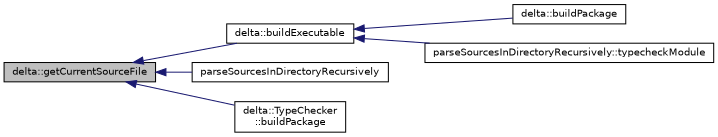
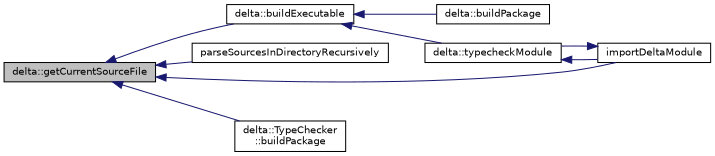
  digraph {
    fontname="DejaVu Sans"
    rankdir=LR
    node [color=black fillcolor=white fontname="DejaVu Sans" fontsize=10 shape=record style=filled]
    edge [color=midnightblue dir=back fontname="DejaVu Sans" fontsize=10 labelfontname=Helvetica labelfontsize=10 style=solid]
    n1 [fillcolor=grey75 fontcolor=black height=0.2 label="delta::getCurrentSourceFile" width=0.4]
    n2 [height=0.2 label="delta::buildExecutable" width=0.4]
    n3 [height=0.2 label=parseSourcesInDirectoryRecursively width=0.4]
+   n4 [height=0.2 label=importDeltaModule width=0.4]
    n5 [height=0.2 label="delta::TypeChecker\l::buildPackage" width=0.4]
    n6 [height=0.2 label="delta::buildPackage" width=0.4]
-   n7 [height=0.2 label="parseSourcesInDirectoryRecursively::typecheckModule" width=0.4]
+   n7 [height=0.2 label="delta::typecheckModule" width=0.4]
    n1 -> n2
    n1 -> n3
+   n1 -> n4
    n1 -> n5
    n2 -> n6
    n2 -> n7
+   n4 -> n7
+   n7 -> n4
  }
